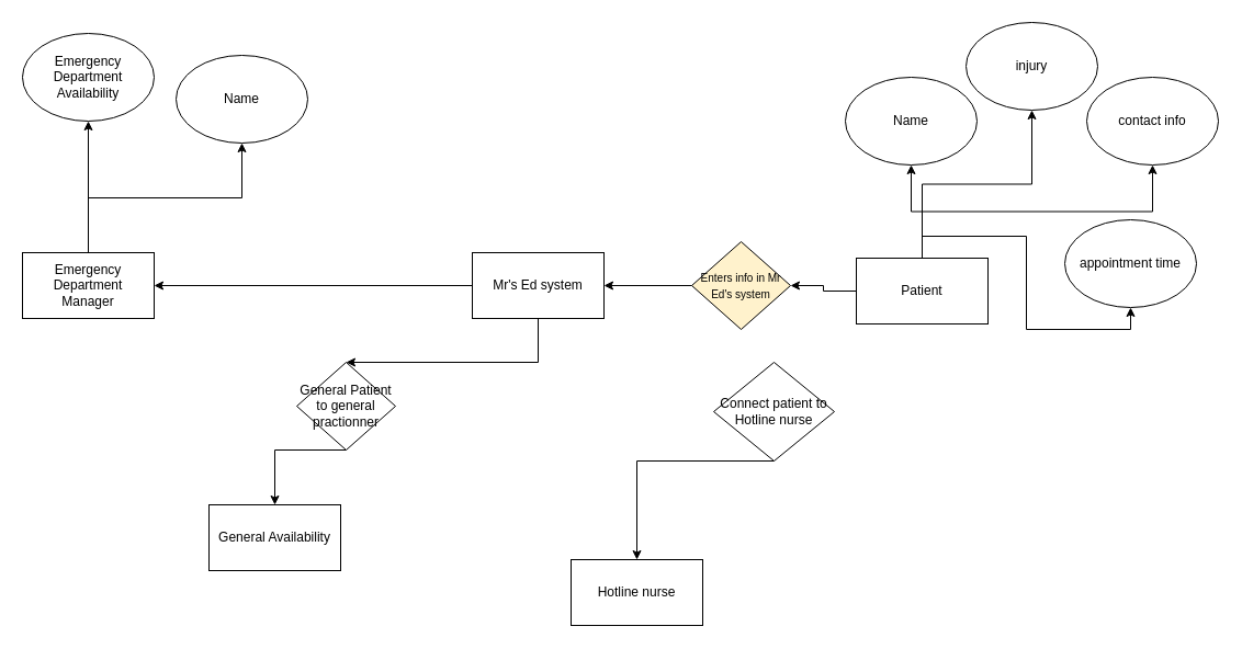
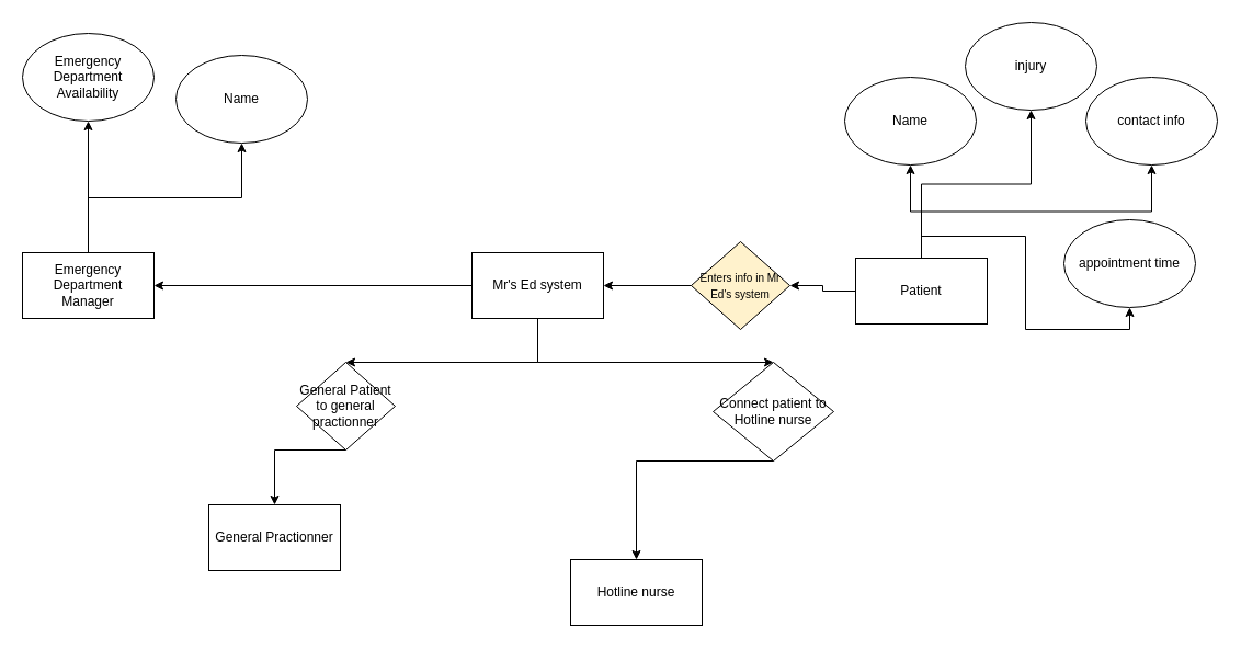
  <mxCell id="0" />
  <mxCell id="1" parent="0" />
  <mxCell id="2" value="Hotline nurse" style="rounded=0;whiteSpace=wrap;html=1;" parent="1" vertex="1"><mxGeometry x="520" y="510" width="120" height="60" as="geometry" /></mxCell>
  <mxCell id="3" value="" style="edgeStyle=orthogonalEdgeStyle;rounded=0;orthogonalLoop=1;jettySize=auto;html=1;entryX=0.5;entryY=1;entryDx=0;entryDy=0;" parent="1" source="5" target="7" edge="1"><mxGeometry relative="1" as="geometry"><mxPoint x="830" y="160" as="targetPoint" /></mxGeometry></mxCell>
  <mxCell id="4" value="" style="edgeStyle=orthogonalEdgeStyle;rounded=0;orthogonalLoop=1;jettySize=auto;html=1;" parent="1" source="5" target="14" edge="1"><mxGeometry relative="1" as="geometry" /></mxCell>
  <mxCell id="5" value="Patient" style="rounded=0;whiteSpace=wrap;html=1;" parent="1" vertex="1"><mxGeometry x="780" y="235" width="120" height="60" as="geometry" /></mxCell>
- <mxCell id="6" value="General Availability" style="rounded=0;whiteSpace=wrap;html=1;" parent="1" vertex="1"><mxGeometry x="190" y="460" width="120" height="60" as="geometry" /></mxCell>
+ <mxCell id="6" value="General Practionner" style="rounded=0;whiteSpace=wrap;html=1;" parent="1" vertex="1"><mxGeometry x="190" y="460" width="120" height="60" as="geometry" /></mxCell>
  <mxCell id="7" value="Name" style="ellipse;whiteSpace=wrap;html=1;" parent="1" vertex="1"><mxGeometry x="770" y="70" width="120" height="80" as="geometry" /></mxCell>
  <mxCell id="8" value="" style="edgeStyle=orthogonalEdgeStyle;rounded=0;orthogonalLoop=1;jettySize=auto;html=1;entryX=0.5;entryY=1;entryDx=0;entryDy=0;exitX=0.5;exitY=0;exitDx=0;exitDy=0;" parent="1" source="5" target="9" edge="1"><mxGeometry relative="1" as="geometry"><mxPoint x="840" y="240" as="sourcePoint" /><mxPoint x="840" y="170" as="targetPoint" /></mxGeometry></mxCell>
  <mxCell id="9" value="contact info" style="ellipse;whiteSpace=wrap;html=1;" parent="1" vertex="1"><mxGeometry x="990" y="70" width="120" height="80" as="geometry" /></mxCell>
  <mxCell id="10" value="" style="edgeStyle=orthogonalEdgeStyle;rounded=0;orthogonalLoop=1;jettySize=auto;html=1;entryX=0.5;entryY=1;entryDx=0;entryDy=0;exitX=0.5;exitY=0;exitDx=0;exitDy=0;" parent="1" source="5" target="11" edge="1"><mxGeometry relative="1" as="geometry"><mxPoint x="720" y="380" as="sourcePoint" /><mxPoint x="720" y="310" as="targetPoint" /></mxGeometry></mxCell>
  <mxCell id="11" value="injury" style="ellipse;whiteSpace=wrap;html=1;" parent="1" vertex="1"><mxGeometry x="880" y="20" width="120" height="80" as="geometry" /></mxCell>
  <mxCell id="12" value="" style="edgeStyle=orthogonalEdgeStyle;rounded=0;orthogonalLoop=1;jettySize=auto;html=1;entryX=0.5;entryY=1;entryDx=0;entryDy=0;exitX=0.5;exitY=0;exitDx=0;exitDy=0;" parent="1" source="5" target="13" edge="1"><mxGeometry relative="1" as="geometry"><mxPoint x="1030" y="360" as="sourcePoint" /><mxPoint x="1030" y="290" as="targetPoint" /></mxGeometry></mxCell>
  <mxCell id="13" value="appointment time" style="ellipse;whiteSpace=wrap;html=1;" parent="1" vertex="1"><mxGeometry x="970" y="200" width="120" height="80" as="geometry" /></mxCell>
  <mxCell id="14" value="&lt;font style=&quot;font-size: 10px;&quot;&gt;Enters info in Mr Ed's system&lt;/font&gt;" style="rhombus;whiteSpace=wrap;html=1;rounded=0;fillColor=#fff2cc;" parent="1" vertex="1"><mxGeometry x="630" y="220" width="90" height="80" as="geometry" /></mxCell>
  <mxCell id="15" value="Emergency Department&lt;div&gt;Manager&lt;/div&gt;" style="whiteSpace=wrap;html=1;rounded=0;" parent="1" vertex="1"><mxGeometry x="20" y="230" width="120" height="60" as="geometry" /></mxCell>
  <mxCell id="16" value="Name" style="ellipse;whiteSpace=wrap;html=1;" parent="1" vertex="1"><mxGeometry x="160" y="50" width="120" height="80" as="geometry" /></mxCell>
  <mxCell id="17" value="" style="edgeStyle=orthogonalEdgeStyle;rounded=0;orthogonalLoop=1;jettySize=auto;html=1;entryX=0.5;entryY=1;entryDx=0;entryDy=0;exitX=0.5;exitY=0;exitDx=0;exitDy=0;" parent="1" source="15" target="16" edge="1"><mxGeometry relative="1" as="geometry"><mxPoint x="190.5" y="240" as="sourcePoint" /><mxPoint x="350" y="90" as="targetPoint" /></mxGeometry></mxCell>
  <mxCell id="18" value="Emergency Department Availability" style="ellipse;whiteSpace=wrap;html=1;" parent="1" vertex="1"><mxGeometry x="20" y="30" width="120" height="80" as="geometry" /></mxCell>
  <mxCell id="19" value="" style="edgeStyle=orthogonalEdgeStyle;rounded=0;orthogonalLoop=1;jettySize=auto;html=1;entryX=0.5;entryY=1;entryDx=0;entryDy=0;exitX=0.5;exitY=0;exitDx=0;exitDy=0;" parent="1" source="15" target="18" edge="1"><mxGeometry relative="1" as="geometry"><mxPoint x="270" y="200" as="sourcePoint" /><mxPoint x="360" y="100" as="targetPoint" /></mxGeometry></mxCell>
  <mxCell id="20" value="" style="edgeStyle=orthogonalEdgeStyle;rounded=0;orthogonalLoop=1;jettySize=auto;html=1;" parent="1" source="14" target="22" edge="1"><mxGeometry relative="1" as="geometry"><mxPoint x="470" y="260" as="sourcePoint" /><mxPoint x="320" y="260" as="targetPoint" /></mxGeometry></mxCell>
  <mxCell id="21" value="" style="edgeStyle=orthogonalEdgeStyle;rounded=0;orthogonalLoop=1;jettySize=auto;html=1;" parent="1" source="22" target="15" edge="1"><mxGeometry relative="1" as="geometry" /></mxCell>
  <mxCell id="22" value="Mr's Ed system" style="whiteSpace=wrap;html=1;rounded=0;" parent="1" vertex="1"><mxGeometry x="430" y="230" width="120" height="60" as="geometry" /></mxCell>
  <mxCell id="23" value="" style="endArrow=classic;html=1;rounded=0;exitX=0.5;exitY=1;exitDx=0;exitDy=0;entryX=0.5;entryY=0;entryDx=0;entryDy=0;" parent="1" source="25" target="6" edge="1"><mxGeometry width="50" height="50" relative="1" as="geometry"><mxPoint x="450" y="190" as="sourcePoint" /><mxPoint x="500" y="140" as="targetPoint" /><Array as="points"><mxPoint x="250" y="410" /></Array></mxGeometry></mxCell>
  <mxCell id="24" value="" style="endArrow=classic;html=1;rounded=0;exitX=0.5;exitY=1;exitDx=0;exitDy=0;entryX=0.5;entryY=0;entryDx=0;entryDy=0;" parent="1" source="22" target="25" edge="1"><mxGeometry width="50" height="50" relative="1" as="geometry"><mxPoint x="490" y="290" as="sourcePoint" /><mxPoint x="370" y="410" as="targetPoint" /><Array as="points"><mxPoint x="490" y="330" /></Array></mxGeometry></mxCell>
  <mxCell id="25" value="General Patient to general practionner" style="rhombus;whiteSpace=wrap;html=1;" parent="1" vertex="1"><mxGeometry x="270" y="330" width="90" height="80" as="geometry" /></mxCell>
  <mxCell id="26" value="" style="endArrow=classic;html=1;rounded=0;exitX=0.5;exitY=1;exitDx=0;exitDy=0;entryX=0.5;entryY=0;entryDx=0;entryDy=0;" parent="1" source="28" target="2" edge="1"><mxGeometry width="50" height="50" relative="1" as="geometry"><mxPoint x="770" y="180" as="sourcePoint" /><mxPoint x="570" y="450" as="targetPoint" /><Array as="points"><mxPoint x="580" y="420" /></Array></mxGeometry></mxCell>
+ <mxCell id="27" value="" style="endArrow=classic;html=1;rounded=0;exitX=0.5;exitY=1;exitDx=0;exitDy=0;entryX=0.5;entryY=0;entryDx=0;entryDy=0;" parent="1" source="22" target="28" edge="1"><mxGeometry width="50" height="50" relative="1" as="geometry"><mxPoint x="640" y="210" as="sourcePoint" /><mxPoint x="690" y="400" as="targetPoint" /><Array as="points"><mxPoint x="490" y="330" /></Array></mxGeometry></mxCell>
  <mxCell id="28" value="Connect patient to Hotline nurse" style="rhombus;whiteSpace=wrap;html=1;" parent="1" vertex="1"><mxGeometry x="650" y="330" width="110" height="90" as="geometry" /></mxCell>
